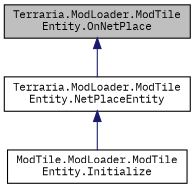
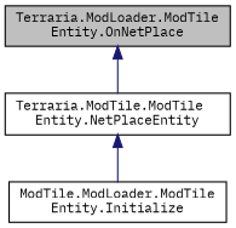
  digraph {
    fontname="IBM Plex Mono"
    rankdir=TB
    node [color=black fillcolor=white fontname="IBM Plex Mono" fontsize=10 shape=record style=filled]
    edge [color=midnightblue dir=back fontname="IBM Plex Mono" fontsize=10 labelfontname=Helvetica labelfontsize=10 style=solid]
    n1 [fillcolor=grey75 fontcolor=black height=0.2 label="Terraria.ModLoader.ModTile\lEntity.OnNetPlace" width=0.4]
-   n2 [height=0.2 label="Terraria.ModLoader.ModTile\lEntity.NetPlaceEntity" width=0.4]
+   n2 [height=0.2 label="Terraria.ModTile.ModTile\lEntity.NetPlaceEntity" width=0.4]
    n3 [height=0.2 label="ModTile.ModLoader.ModTile\lEntity.Initialize" width=0.4]
    n1 -> n2
    n2 -> n3
  }
